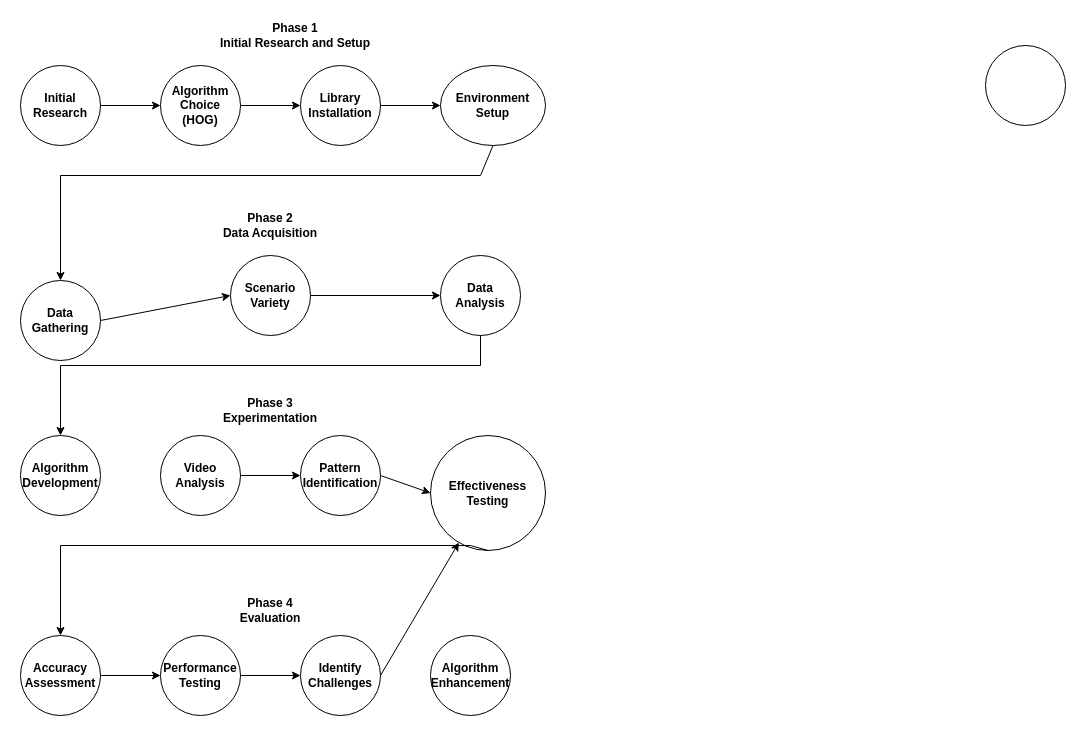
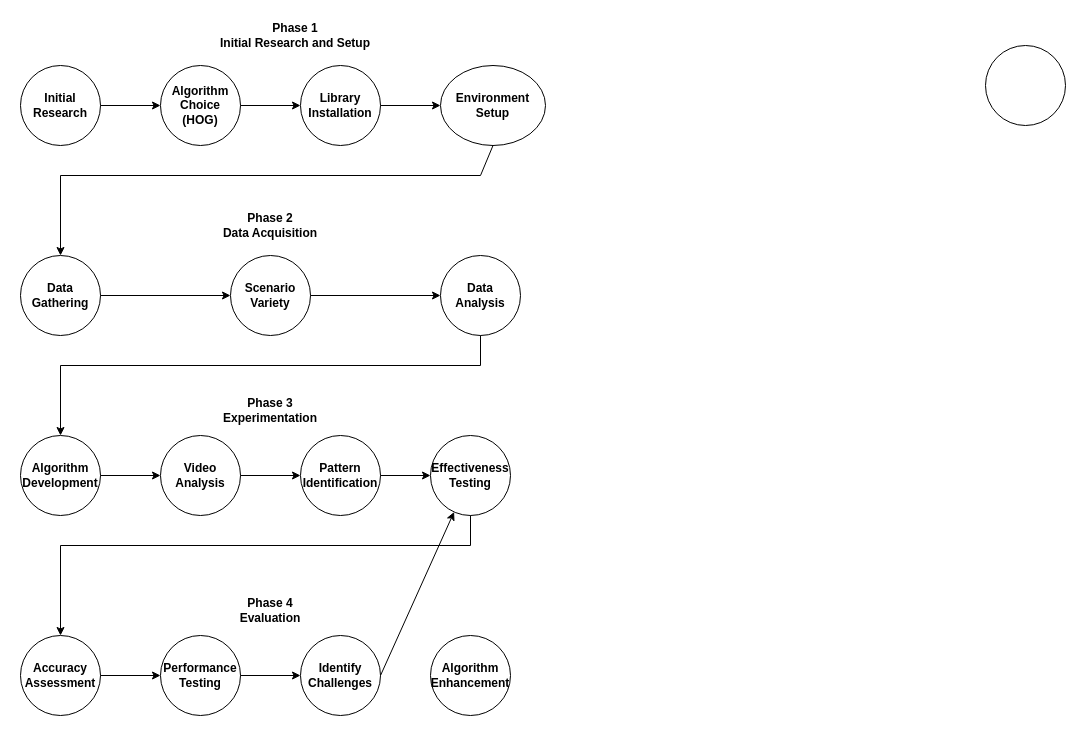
  <mxCell id="0" />
  <mxCell id="1" parent="0" />
  <mxCell id="2" value="" style="ellipse;whiteSpace=wrap;html=1;aspect=fixed;" vertex="1" parent="1"><mxGeometry x="985" y="45" width="80" height="80" as="geometry" /></mxCell>
  <mxCell id="3" value="&lt;p class=&quot;MsoNormal&quot;&gt;&lt;strong&gt;&lt;span style=&quot;font-family:&amp;quot;Arial&amp;quot;,sans-serif;&lt;br/&gt;font-weight:normal&quot;&gt;Initial Research&lt;/span&gt;&lt;/strong&gt;&lt;/p&gt;" style="ellipse;whiteSpace=wrap;html=1;aspect=fixed;" vertex="1" parent="1"><mxGeometry x="20" y="65" width="80" height="80" as="geometry" /></mxCell>
  <mxCell id="4" value="&lt;p class=&quot;MsoNormal&quot;&gt;&lt;strong&gt;&lt;span style=&quot;font-family:&amp;quot;Arial&amp;quot;,sans-serif;&lt;br/&gt;font-weight:normal&quot;&gt;Environment Setup&lt;/span&gt;&lt;/strong&gt;&lt;/p&gt;" style="ellipse;whiteSpace=wrap;html=1;aspect=fixed;" vertex="1" parent="1"><mxGeometry x="440" y="65" width="105" height="80" as="geometry" /></mxCell>
  <mxCell id="5" value="&lt;p class=&quot;MsoNormal&quot;&gt;&lt;strong&gt;&lt;span style=&quot;font-family:&amp;quot;Arial&amp;quot;,sans-serif;&lt;br/&gt;font-weight:normal&quot;&gt;Library Installation&lt;/span&gt;&lt;/strong&gt;&lt;/p&gt;" style="ellipse;whiteSpace=wrap;html=1;aspect=fixed;" vertex="1" parent="1"><mxGeometry x="300" y="65" width="80" height="80" as="geometry" /></mxCell>
  <mxCell id="6" value="&lt;p class=&quot;MsoNormal&quot;&gt;&lt;strong&gt;&lt;span style=&quot;font-family:&amp;quot;Arial&amp;quot;,sans-serif;&lt;br/&gt;font-weight:normal&quot;&gt;Algorithm Choice (HOG)&lt;/span&gt;&lt;/strong&gt;&lt;/p&gt;" style="ellipse;whiteSpace=wrap;html=1;aspect=fixed;" vertex="1" parent="1"><mxGeometry x="160" y="65" width="80" height="80" as="geometry" /></mxCell>
  <mxCell id="7" value="" style="endArrow=classic;html=1;rounded=0;entryX=0;entryY=0.5;entryDx=0;entryDy=0;exitX=1;exitY=0.5;exitDx=0;exitDy=0;" edge="1" parent="1" source="3" target="6"><mxGeometry width="50" height="50" relative="1" as="geometry"><mxPoint x="360" y="595" as="sourcePoint" /><mxPoint x="410" y="545" as="targetPoint" /></mxGeometry></mxCell>
  <mxCell id="8" value="" style="endArrow=classic;html=1;rounded=0;entryX=0;entryY=0.5;entryDx=0;entryDy=0;exitX=1;exitY=0.5;exitDx=0;exitDy=0;" edge="1" parent="1" source="6" target="5"><mxGeometry width="50" height="50" relative="1" as="geometry"><mxPoint x="360" y="595" as="sourcePoint" /><mxPoint x="410" y="545" as="targetPoint" /></mxGeometry></mxCell>
  <mxCell id="9" value="" style="endArrow=classic;html=1;rounded=0;entryX=0;entryY=0.5;entryDx=0;entryDy=0;exitX=1;exitY=0.5;exitDx=0;exitDy=0;" edge="1" parent="1" source="5" target="4"><mxGeometry width="50" height="50" relative="1" as="geometry"><mxPoint x="360" y="595" as="sourcePoint" /><mxPoint x="410" y="545" as="targetPoint" /></mxGeometry></mxCell>
  <mxCell id="10" value="&lt;p class=&quot;MsoNormal&quot;&gt;&lt;strong&gt;&lt;span style=&quot;font-family:&amp;quot;Arial&amp;quot;,sans-serif&quot;&gt;Phase 1&lt;br/&gt;Initial Research and Setup&lt;/span&gt;&lt;/strong&gt;&lt;strong&gt;&lt;span style=&quot;font-family:&lt;br/&gt;&amp;quot;Arial&amp;quot;,sans-serif;font-weight:normal&quot;&gt;&lt;/span&gt;&lt;/strong&gt;&lt;/p&gt;" style="text;html=1;align=center;verticalAlign=middle;whiteSpace=wrap;rounded=0;" vertex="1" parent="1"><mxGeometry x="205" y="20" width="180" height="30" as="geometry" /></mxCell>
- <mxCell id="11" value="&lt;p class=&quot;MsoNormal&quot;&gt;&lt;strong&gt;&lt;span style=&quot;font-family:&amp;quot;Arial&amp;quot;,sans-serif;&lt;br/&gt;font-weight:normal&quot;&gt;Data Gathering&lt;/span&gt;&lt;/strong&gt;&lt;/p&gt;" style="ellipse;whiteSpace=wrap;html=1;aspect=fixed;" vertex="1" parent="1"><mxGeometry x="20" y="280" width="80" height="80" as="geometry" /></mxCell>
+ <mxCell id="11" value="&lt;p class=&quot;MsoNormal&quot;&gt;&lt;strong&gt;&lt;span style=&quot;font-family:&amp;quot;Arial&amp;quot;,sans-serif;&lt;br/&gt;font-weight:normal&quot;&gt;Data Gathering&lt;/span&gt;&lt;/strong&gt;&lt;/p&gt;" style="ellipse;whiteSpace=wrap;html=1;aspect=fixed;" vertex="1" parent="1"><mxGeometry x="20" y="255" width="80" height="80" as="geometry" /></mxCell>
  <mxCell id="12" value="&lt;p class=&quot;MsoNormal&quot;&gt;&lt;strong&gt;&lt;span style=&quot;font-family:&amp;quot;Arial&amp;quot;,sans-serif;&lt;br/&gt;font-weight:normal&quot;&gt;Scenario Variety&lt;/span&gt;&lt;/strong&gt;&lt;/p&gt;" style="ellipse;whiteSpace=wrap;html=1;aspect=fixed;" vertex="1" parent="1"><mxGeometry x="230" y="255" width="80" height="80" as="geometry" /></mxCell>
  <mxCell id="13" value="&lt;p class=&quot;MsoNormal&quot;&gt;&lt;strong&gt;&lt;span style=&quot;font-family:&amp;quot;Arial&amp;quot;,sans-serif;&lt;br/&gt;font-weight:normal&quot;&gt;Data Analysis&lt;/span&gt;&lt;/strong&gt;&lt;/p&gt;" style="ellipse;whiteSpace=wrap;html=1;aspect=fixed;" vertex="1" parent="1"><mxGeometry x="440" y="255" width="80" height="80" as="geometry" /></mxCell>
  <mxCell id="14" value="&lt;p class=&quot;MsoNormal&quot;&gt;&lt;strong&gt;&lt;span style=&quot;font-family:&amp;quot;Arial&amp;quot;,sans-serif&quot;&gt;Phase 2&lt;br&gt;Data Acquisition&lt;/span&gt;&lt;/strong&gt;&lt;/p&gt;" style="text;html=1;align=center;verticalAlign=middle;whiteSpace=wrap;rounded=0;" vertex="1" parent="1"><mxGeometry x="135" y="205" width="270" height="40" as="geometry" /></mxCell>
  <mxCell id="15" value="" style="endArrow=classic;html=1;rounded=0;entryX=0.5;entryY=0;entryDx=0;entryDy=0;exitX=0.5;exitY=1;exitDx=0;exitDy=0;" edge="1" parent="1" source="4" target="11"><mxGeometry width="50" height="50" relative="1" as="geometry"><mxPoint x="320" y="595" as="sourcePoint" /><mxPoint x="370" y="545" as="targetPoint" /><Array as="points"><mxPoint x="480" y="175" /><mxPoint x="60" y="175" /></Array></mxGeometry></mxCell>
  <mxCell id="16" value="" style="endArrow=classic;html=1;rounded=0;entryX=0;entryY=0.5;entryDx=0;entryDy=0;exitX=1;exitY=0.5;exitDx=0;exitDy=0;" edge="1" parent="1" source="11" target="12"><mxGeometry width="50" height="50" relative="1" as="geometry"><mxPoint x="320" y="595" as="sourcePoint" /><mxPoint x="370" y="545" as="targetPoint" /></mxGeometry></mxCell>
  <mxCell id="17" value="" style="endArrow=classic;html=1;rounded=0;entryX=0;entryY=0.5;entryDx=0;entryDy=0;exitX=1;exitY=0.5;exitDx=0;exitDy=0;" edge="1" parent="1" source="12" target="13"><mxGeometry width="50" height="50" relative="1" as="geometry"><mxPoint x="320" y="595" as="sourcePoint" /><mxPoint x="370" y="545" as="targetPoint" /></mxGeometry></mxCell>
  <mxCell id="18" value="" style="endArrow=classic;html=1;rounded=0;entryX=0.5;entryY=0;entryDx=0;entryDy=0;exitX=0.5;exitY=1;exitDx=0;exitDy=0;" edge="1" parent="1" source="13" target="19"><mxGeometry width="50" height="50" relative="1" as="geometry"><mxPoint x="340" y="615" as="sourcePoint" /><mxPoint x="390" y="565" as="targetPoint" /><Array as="points"><mxPoint x="480" y="365" /><mxPoint x="60" y="365" /></Array></mxGeometry></mxCell>
  <mxCell id="19" value="&lt;p class=&quot;MsoNormal&quot;&gt;&lt;strong&gt;&lt;span style=&quot;font-family:&amp;quot;Arial&amp;quot;,sans-serif;&lt;br/&gt;font-weight:normal&quot;&gt;Algorithm Development&lt;/span&gt;&lt;/strong&gt;&lt;/p&gt;" style="ellipse;whiteSpace=wrap;html=1;aspect=fixed;" vertex="1" parent="1"><mxGeometry x="20" y="435" width="80" height="80" as="geometry" /></mxCell>
  <mxCell id="20" value="&lt;p class=&quot;MsoNormal&quot;&gt;&lt;strong&gt;&lt;span style=&quot;font-family:&amp;quot;Arial&amp;quot;,sans-serif;&lt;br/&gt;font-weight:normal&quot;&gt;Pattern Identification&lt;/span&gt;&lt;/strong&gt;&lt;/p&gt;" style="ellipse;whiteSpace=wrap;html=1;aspect=fixed;" vertex="1" parent="1"><mxGeometry x="300" y="435" width="80" height="80" as="geometry" /></mxCell>
  <mxCell id="21" value="&lt;p class=&quot;MsoNormal&quot;&gt;&lt;strong&gt;&lt;span style=&quot;font-family:&amp;quot;Arial&amp;quot;,sans-serif;&lt;br/&gt;font-weight:normal&quot;&gt;Video Analysis&lt;/span&gt;&lt;/strong&gt;&lt;/p&gt;" style="ellipse;whiteSpace=wrap;html=1;aspect=fixed;" vertex="1" parent="1"><mxGeometry x="160" y="435" width="80" height="80" as="geometry" /></mxCell>
- <mxCell id="22" value="&lt;p class=&quot;MsoNormal&quot;&gt;&lt;strong&gt;&lt;span style=&quot;font-family:&amp;quot;Arial&amp;quot;,sans-serif;&lt;br/&gt;font-weight:normal&quot;&gt;Effectiveness Testing&lt;/span&gt;&lt;/strong&gt;&lt;/p&gt;" style="ellipse;whiteSpace=wrap;html=1;aspect=fixed;" vertex="1" parent="1"><mxGeometry x="430" y="435" width="115" height="115" as="geometry" /></mxCell>
+ <mxCell id="22" value="&lt;p class=&quot;MsoNormal&quot;&gt;&lt;strong&gt;&lt;span style=&quot;font-family:&amp;quot;Arial&amp;quot;,sans-serif;&lt;br/&gt;font-weight:normal&quot;&gt;Effectiveness Testing&lt;/span&gt;&lt;/strong&gt;&lt;/p&gt;" style="ellipse;whiteSpace=wrap;html=1;aspect=fixed;" vertex="1" parent="1"><mxGeometry x="430" y="435" width="80" height="80" as="geometry" /></mxCell>
+ <mxCell id="23" value="" style="endArrow=classic;html=1;rounded=0;entryX=0;entryY=0.5;entryDx=0;entryDy=0;exitX=1;exitY=0.5;exitDx=0;exitDy=0;" edge="1" parent="1" source="19" target="21"><mxGeometry width="50" height="50" relative="1" as="geometry"><mxPoint x="320" y="595" as="sourcePoint" /><mxPoint x="370" y="545" as="targetPoint" /></mxGeometry></mxCell>
  <mxCell id="24" value="" style="endArrow=classic;html=1;rounded=0;entryX=0;entryY=0.5;entryDx=0;entryDy=0;exitX=1;exitY=0.5;exitDx=0;exitDy=0;" edge="1" parent="1" source="21" target="20"><mxGeometry width="50" height="50" relative="1" as="geometry"><mxPoint x="330" y="605" as="sourcePoint" /><mxPoint x="380" y="555" as="targetPoint" /></mxGeometry></mxCell>
  <mxCell id="25" value="" style="endArrow=classic;html=1;rounded=0;entryX=0;entryY=0.5;entryDx=0;entryDy=0;exitX=1;exitY=0.5;exitDx=0;exitDy=0;" edge="1" parent="1" source="20" target="22"><mxGeometry width="50" height="50" relative="1" as="geometry"><mxPoint x="340" y="615" as="sourcePoint" /><mxPoint x="390" y="565" as="targetPoint" /></mxGeometry></mxCell>
  <mxCell id="26" value="&lt;p class=&quot;MsoNormal&quot;&gt;&lt;strong&gt;&lt;span style=&quot;font-family:&amp;quot;Arial&amp;quot;,sans-serif;&lt;br/&gt;font-weight:normal&quot;&gt;Phase 3 Experimentation&lt;/span&gt;&lt;/strong&gt;&lt;/p&gt;" style="text;html=1;align=center;verticalAlign=middle;whiteSpace=wrap;rounded=0;" vertex="1" parent="1"><mxGeometry x="200" y="395" width="140" height="30" as="geometry" /></mxCell>
  <mxCell id="27" value="&lt;p class=&quot;MsoNormal&quot;&gt;&lt;strong&gt;&lt;span style=&quot;font-family:&amp;quot;Arial&amp;quot;,sans-serif;&lt;br/&gt;font-weight:normal&quot;&gt;Accuracy Assessment&lt;/span&gt;&lt;/strong&gt;&lt;/p&gt;" style="ellipse;whiteSpace=wrap;html=1;aspect=fixed;" vertex="1" parent="1"><mxGeometry x="20" y="635" width="80" height="80" as="geometry" /></mxCell>
  <mxCell id="28" value="&lt;p class=&quot;MsoNormal&quot;&gt;&lt;strong&gt;&lt;span style=&quot;font-family:&amp;quot;Arial&amp;quot;,sans-serif;&lt;br/&gt;font-weight:normal&quot;&gt;Algorithm Enhancement&lt;/span&gt;&lt;/strong&gt;&lt;/p&gt;" style="ellipse;whiteSpace=wrap;html=1;aspect=fixed;" vertex="1" parent="1"><mxGeometry x="430" y="635" width="80" height="80" as="geometry" /></mxCell>
  <mxCell id="29" value="&lt;p class=&quot;MsoNormal&quot;&gt;&lt;strong&gt;&lt;span style=&quot;font-family:&amp;quot;Arial&amp;quot;,sans-serif;&lt;br/&gt;font-weight:normal&quot;&gt;Identify Challenges&lt;/span&gt;&lt;/strong&gt;&lt;/p&gt;" style="ellipse;whiteSpace=wrap;html=1;aspect=fixed;" vertex="1" parent="1"><mxGeometry x="300" y="635" width="80" height="80" as="geometry" /></mxCell>
  <mxCell id="30" value="&lt;p class=&quot;MsoNormal&quot;&gt;&lt;strong&gt;&lt;span style=&quot;font-family:&amp;quot;Arial&amp;quot;,sans-serif;&lt;br/&gt;font-weight:normal&quot;&gt;Performance Testing&lt;/span&gt;&lt;/strong&gt;&lt;/p&gt;" style="ellipse;whiteSpace=wrap;html=1;aspect=fixed;" vertex="1" parent="1"><mxGeometry x="160" y="635" width="80" height="80" as="geometry" /></mxCell>
  <mxCell id="31" value="&lt;p class=&quot;MsoNormal&quot;&gt;&lt;strong&gt;&lt;span style=&quot;font-family:&amp;quot;Arial&amp;quot;,sans-serif;&lt;br/&gt;font-weight:normal&quot;&gt;Phase 4 Evaluation&lt;/span&gt;&lt;/strong&gt;&lt;/p&gt;" style="text;html=1;align=center;verticalAlign=middle;whiteSpace=wrap;rounded=0;" vertex="1" parent="1"><mxGeometry x="215" y="595" width="110" height="30" as="geometry" /></mxCell>
  <mxCell id="32" value="" style="endArrow=classic;html=1;rounded=0;entryX=0.5;entryY=0;entryDx=0;entryDy=0;exitX=0.5;exitY=1;exitDx=0;exitDy=0;" edge="1" parent="1" source="22" target="27"><mxGeometry width="50" height="50" relative="1" as="geometry"><mxPoint x="320" y="595" as="sourcePoint" /><mxPoint x="370" y="545" as="targetPoint" /><Array as="points"><mxPoint x="470" y="545" /><mxPoint x="60" y="545" /></Array></mxGeometry></mxCell>
  <mxCell id="33" value="" style="endArrow=classic;html=1;rounded=0;entryX=0;entryY=0.5;entryDx=0;entryDy=0;exitX=1;exitY=0.5;exitDx=0;exitDy=0;" edge="1" parent="1" source="27" target="30"><mxGeometry width="50" height="50" relative="1" as="geometry"><mxPoint x="320" y="595" as="sourcePoint" /><mxPoint x="370" y="555" as="targetPoint" /></mxGeometry></mxCell>
  <mxCell id="34" value="" style="endArrow=classic;html=1;rounded=0;entryX=0;entryY=0.5;entryDx=0;entryDy=0;exitX=1;exitY=0.5;exitDx=0;exitDy=0;" edge="1" parent="1" source="30" target="29"><mxGeometry width="50" height="50" relative="1" as="geometry"><mxPoint x="330" y="605" as="sourcePoint" /><mxPoint x="380" y="555" as="targetPoint" /></mxGeometry></mxCell>
  <mxCell id="35" value="" style="endArrow=classic;html=1;rounded=0;exitX=1;exitY=0.5;exitDx=0;exitDy=0;" edge="1" parent="1" source="29" target="22"><mxGeometry width="50" height="50" relative="1" as="geometry"><mxPoint x="340" y="615" as="sourcePoint" /><mxPoint x="390" y="565" as="targetPoint" /></mxGeometry></mxCell>
